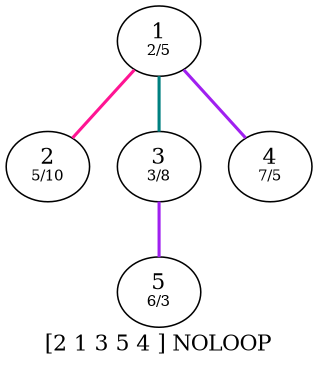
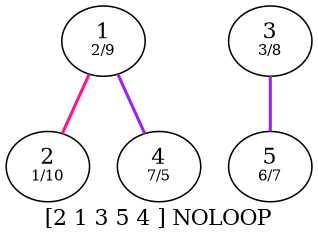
  digraph {
    label="[2 1 3 5 4 ] NOLOOP"
    edge [color=purple dir=none style=bold]
-   n1 [label=<2<BR /><FONT POINT-SIZE="10">5/10</FONT>>]
-   n2 [label=<1<BR /><FONT POINT-SIZE="10">2/5</FONT>>]
+   n1 [label=<2<BR /><FONT POINT-SIZE="10">1/10</FONT>>]
+   n2 [label=<1<BR /><FONT POINT-SIZE="10">2/9</FONT>>]
    n3 [label=<3<BR /><FONT POINT-SIZE="10">3/8</FONT>>]
    n4 [label=<4<BR /><FONT POINT-SIZE="10">7/5</FONT>>]
-   n5 [label=<5<BR /><FONT POINT-SIZE="10">6/3</FONT>>]
+   n5 [label=<5<BR /><FONT POINT-SIZE="10">6/7</FONT>>]
    n2 -> n1 [color=deeppink]
-   n2 -> n3 [color=teal]
    n2 -> n4
    n3 -> n5
  }
